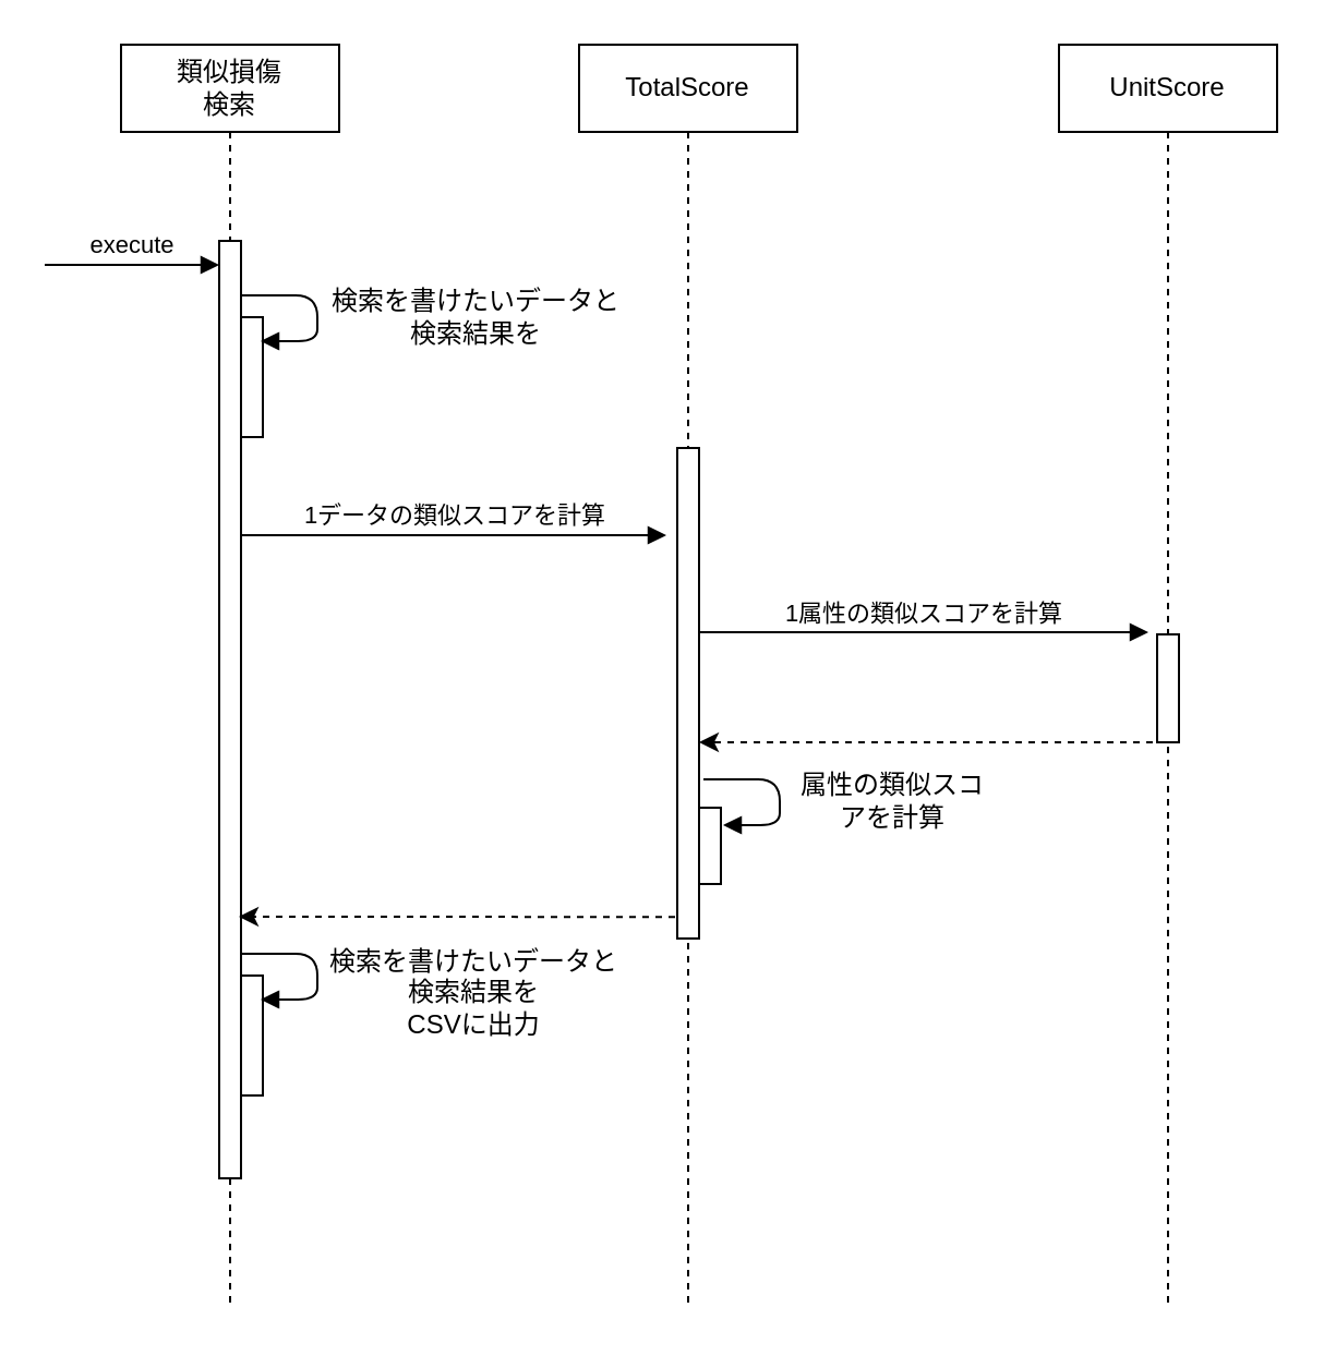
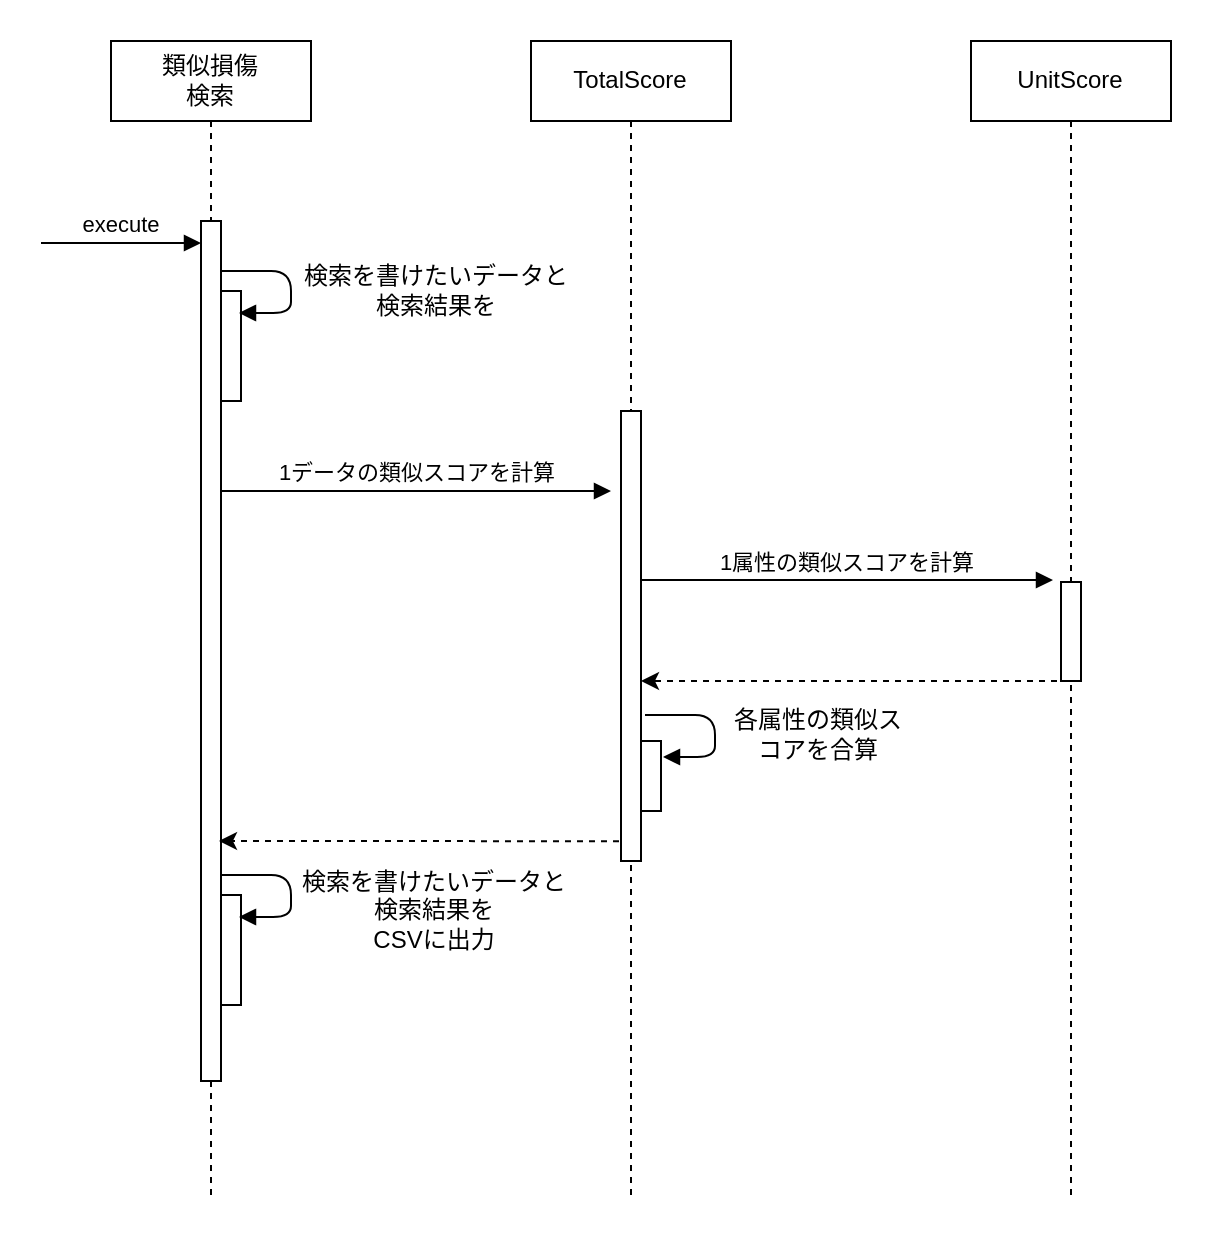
  <mxCell id="0" />
  <mxCell id="1" parent="0" />
  <mxCell id="2" value="類似損傷&lt;br&gt;検索" style="shape=umlLifeline;perimeter=lifelinePerimeter;whiteSpace=wrap;html=1;container=1;collapsible=0;recursiveResize=0;outlineConnect=0;" parent="1" vertex="1"><mxGeometry x="55" y="20" width="100" height="580" as="geometry" /></mxCell>
  <mxCell id="3" value="" style="html=1;points=[];perimeter=orthogonalPerimeter;" parent="2" vertex="1"><mxGeometry x="45" y="90" width="10" height="430" as="geometry" /></mxCell>
  <mxCell id="4" value="" style="html=1;points=[];perimeter=orthogonalPerimeter;" parent="2" vertex="1"><mxGeometry x="55" y="427" width="10" height="55" as="geometry" /></mxCell>
  <mxCell id="5" value="" style="html=1;verticalAlign=bottom;endArrow=block;entryX=0.9;entryY=0.2;entryDx=0;entryDy=0;entryPerimeter=0;" parent="2" target="4" edge="1"><mxGeometry width="80" relative="1" as="geometry"><mxPoint x="55" y="417" as="sourcePoint" /><mxPoint x="85" y="407" as="targetPoint" /><Array as="points"><mxPoint x="90" y="417" /><mxPoint x="90" y="438" /></Array></mxGeometry></mxCell>
  <mxCell id="6" value="TotalScore" style="shape=umlLifeline;perimeter=lifelinePerimeter;whiteSpace=wrap;html=1;container=1;collapsible=0;recursiveResize=0;outlineConnect=0;" parent="1" vertex="1"><mxGeometry x="265" y="20" width="100" height="580" as="geometry" /></mxCell>
  <mxCell id="7" value="" style="html=1;points=[];perimeter=orthogonalPerimeter;" parent="6" vertex="1"><mxGeometry x="45" y="185" width="10" height="225" as="geometry" /></mxCell>
  <mxCell id="8" value="1属性の類似スコアを計算" style="html=1;verticalAlign=bottom;endArrow=block;entryX=-0.4;entryY=0.235;entryDx=0;entryDy=0;entryPerimeter=0;" parent="6" edge="1"><mxGeometry width="80" relative="1" as="geometry"><mxPoint x="55" y="269.5" as="sourcePoint" /><mxPoint x="261" y="269.5" as="targetPoint" /></mxGeometry></mxCell>
  <mxCell id="9" value="" style="html=1;points=[];perimeter=orthogonalPerimeter;" parent="6" vertex="1"><mxGeometry x="55" y="350" width="10" height="35" as="geometry" /></mxCell>
  <mxCell id="10" value="UnitScore" style="shape=umlLifeline;perimeter=lifelinePerimeter;whiteSpace=wrap;html=1;container=1;collapsible=0;recursiveResize=0;outlineConnect=0;" parent="1" vertex="1"><mxGeometry x="485" y="20" width="100" height="580" as="geometry" /></mxCell>
  <mxCell id="11" value="" style="html=1;points=[];perimeter=orthogonalPerimeter;" parent="10" vertex="1"><mxGeometry x="45" y="270.5" width="10" height="49.5" as="geometry" /></mxCell>
  <mxCell id="12" value="execute" style="html=1;verticalAlign=bottom;endArrow=block;" parent="1" edge="1"><mxGeometry width="80" relative="1" as="geometry"><mxPoint x="20" y="121" as="sourcePoint" /><mxPoint x="100" y="121" as="targetPoint" /></mxGeometry></mxCell>
  <mxCell id="13" value="検索を書けたいデータと&lt;br&gt;検索結果を&lt;br&gt;CSVに出力" style="text;html=1;strokeColor=none;fillColor=none;align=center;verticalAlign=middle;whiteSpace=wrap;rounded=0;" parent="1" vertex="1"><mxGeometry x="150" y="440" width="134" height="30" as="geometry" /></mxCell>
  <mxCell id="14" value="" style="html=1;points=[];perimeter=orthogonalPerimeter;" parent="1" vertex="1"><mxGeometry x="110" y="145" width="10" height="55" as="geometry" /></mxCell>
  <mxCell id="15" value="" style="html=1;verticalAlign=bottom;endArrow=block;entryX=0.9;entryY=0.2;entryDx=0;entryDy=0;entryPerimeter=0;" parent="1" target="14" edge="1"><mxGeometry width="80" relative="1" as="geometry"><mxPoint x="110" y="135" as="sourcePoint" /><mxPoint x="10" y="85" as="targetPoint" /><Array as="points"><mxPoint x="145" y="135" /><mxPoint x="145" y="156" /></Array></mxGeometry></mxCell>
  <mxCell id="16" value="検索を書けたいデータと&lt;br&gt;検索結果を" style="text;html=1;strokeColor=none;fillColor=none;align=center;verticalAlign=middle;whiteSpace=wrap;rounded=0;" parent="1" vertex="1"><mxGeometry x="151" y="130" width="134" height="30" as="geometry" /></mxCell>
  <mxCell id="17" value="1データの類似スコアを計算" style="html=1;verticalAlign=bottom;endArrow=block;exitX=1;exitY=0.314;exitDx=0;exitDy=0;exitPerimeter=0;" parent="1" source="3" edge="1"><mxGeometry width="80" relative="1" as="geometry"><mxPoint x="135" y="220" as="sourcePoint" /><mxPoint x="305" y="245" as="targetPoint" /></mxGeometry></mxCell>
  <mxCell id="18" value="" style="html=1;verticalAlign=bottom;endArrow=block;entryX=0.9;entryY=0.2;entryDx=0;entryDy=0;entryPerimeter=0;" parent="1" edge="1"><mxGeometry width="80" relative="1" as="geometry"><mxPoint x="322" y="357" as="sourcePoint" /><mxPoint x="331" y="378" as="targetPoint" /><Array as="points"><mxPoint x="357" y="357" /><mxPoint x="357" y="378" /></Array></mxGeometry></mxCell>
- <mxCell id="19" value="属性の類似スコアを計算" style="text;html=1;strokeColor=none;fillColor=none;align=center;verticalAlign=middle;whiteSpace=wrap;rounded=0;" parent="1" vertex="1"><mxGeometry x="363" y="352" width="92" height="30" as="geometry" /></mxCell>
+ <mxCell id="19" value="各属性の類似スコアを合算" style="text;html=1;strokeColor=none;fillColor=none;align=center;verticalAlign=middle;whiteSpace=wrap;rounded=0;" parent="1" vertex="1"><mxGeometry x="363" y="352" width="92" height="30" as="geometry" /></mxCell>
  <mxCell id="20" value="" style="endArrow=classic;html=1;exitX=-0.2;exitY=1;exitDx=0;exitDy=0;exitPerimeter=0;dashed=1;" parent="1" source="11" target="7" edge="1"><mxGeometry width="50" height="50" relative="1" as="geometry"><mxPoint x="365" y="160" as="sourcePoint" /><mxPoint x="415" y="110" as="targetPoint" /></mxGeometry></mxCell>
  <mxCell id="21" value="" style="endArrow=classic;html=1;exitX=0.5;exitY=0.956;exitDx=0;exitDy=0;exitPerimeter=0;dashed=1;" parent="1" edge="1"><mxGeometry width="50" height="50" relative="1" as="geometry"><mxPoint x="309" y="420.1" as="sourcePoint" /><mxPoint x="109" y="420" as="targetPoint" /></mxGeometry></mxCell>
